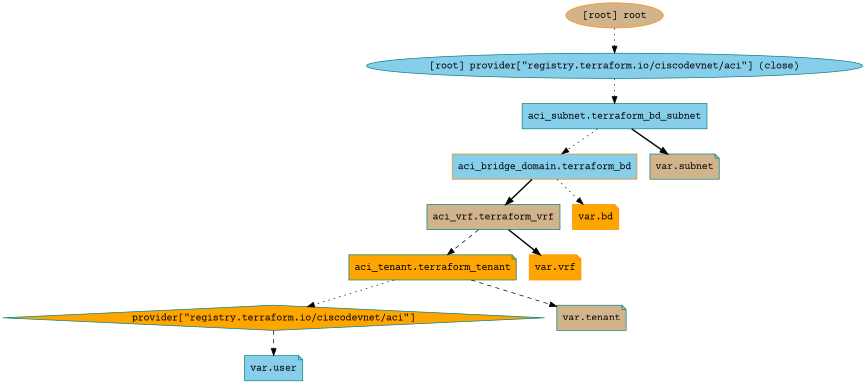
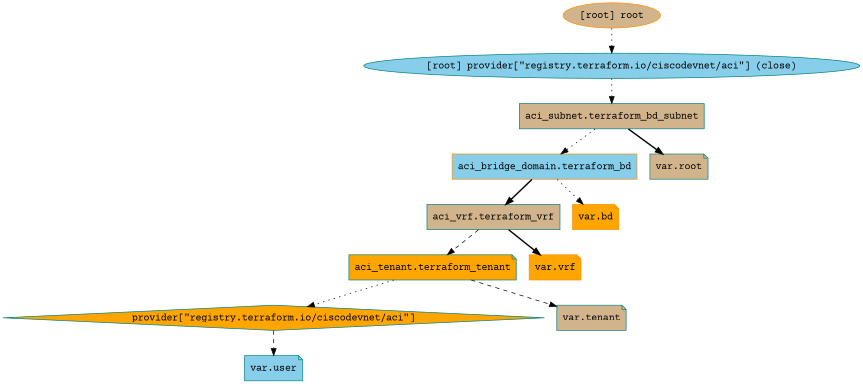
  digraph {
    compound=true
    fontname="Courier Prime"
    newrank=true
    node [color=teal fillcolor=tan fontname="Courier Prime" shape=note style=filled]
    edge [fontname="Courier Prime" style=dotted]
    n1 [color=darkorange fillcolor=skyblue label="aci_bridge_domain.terraform_bd" shape=box]
    n2 [label="aci_vrf.terraform_vrf" shape=box]
    n3 [color=darkorange fillcolor=orange label="var.bd"]
-   n4 [fillcolor=skyblue label="aci_subnet.terraform_bd_subnet" shape=box]
-   n5 [label="var.subnet"]
+   n4 [label="aci_subnet.terraform_bd_subnet" shape=box]
+   n5 [label="var.root"]
    n6 [fillcolor=orange label="aci_tenant.terraform_tenant"]
    n7 [fillcolor=orange label="provider[\"registry.terraform.io/ciscodevnet/aci\"]" shape=diamond]
    n8 [label="var.tenant"]
    n9 [color=darkorange fillcolor=orange label="var.vrf"]
    n10 [fillcolor=skyblue label="var.user"]
    "[root] provider[\"registry.terraform.io/ciscodevnet/aci\"] (close)" [fillcolor=skyblue shape=""]
    "[root] root" [color=darkorange shape=""]
    subgraph sub_1 {
      n1
      n2
      n3
      n4
      n5
      n6
      n7
      n8
      n9
      n10
      "[root] provider[\"registry.terraform.io/ciscodevnet/aci\"] (close)"
      "[root] root"
    }
    n1 -> n2 [style=bold]
    n1 -> n3
    n2 -> n6 [style=dashed]
    n2 -> n9 [style=bold]
    n4 -> n1
    n4 -> n5 [style=bold]
    n6 -> n7
    n6 -> n8 [style=dashed]
    n7 -> n10 [style=dashed]
    "[root] provider[\"registry.terraform.io/ciscodevnet/aci\"] (close)" -> n4
    "[root] root" -> "[root] provider[\"registry.terraform.io/ciscodevnet/aci\"] (close)"
  }
